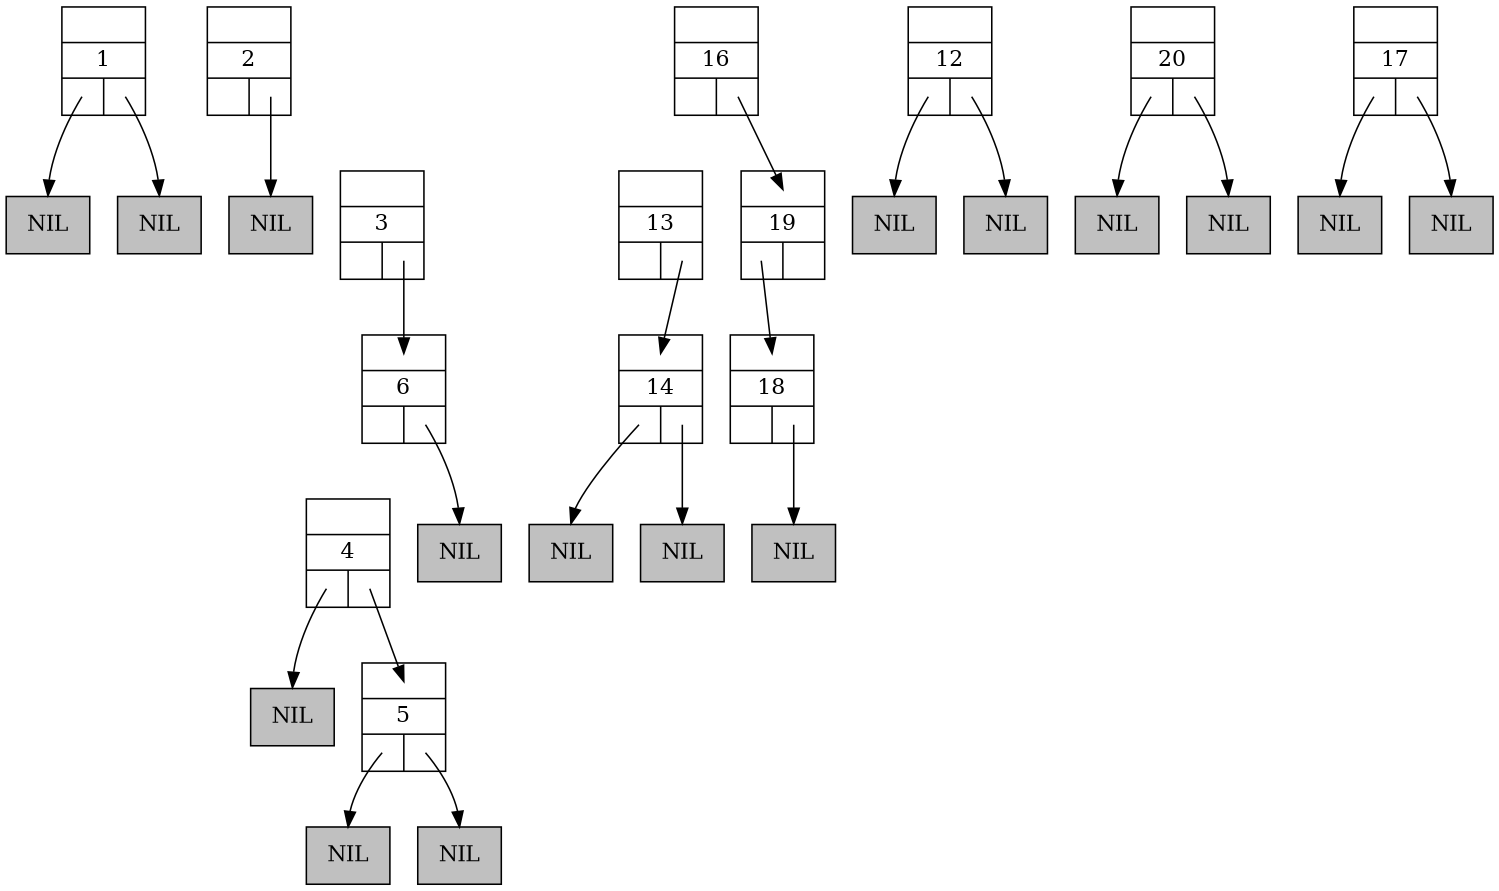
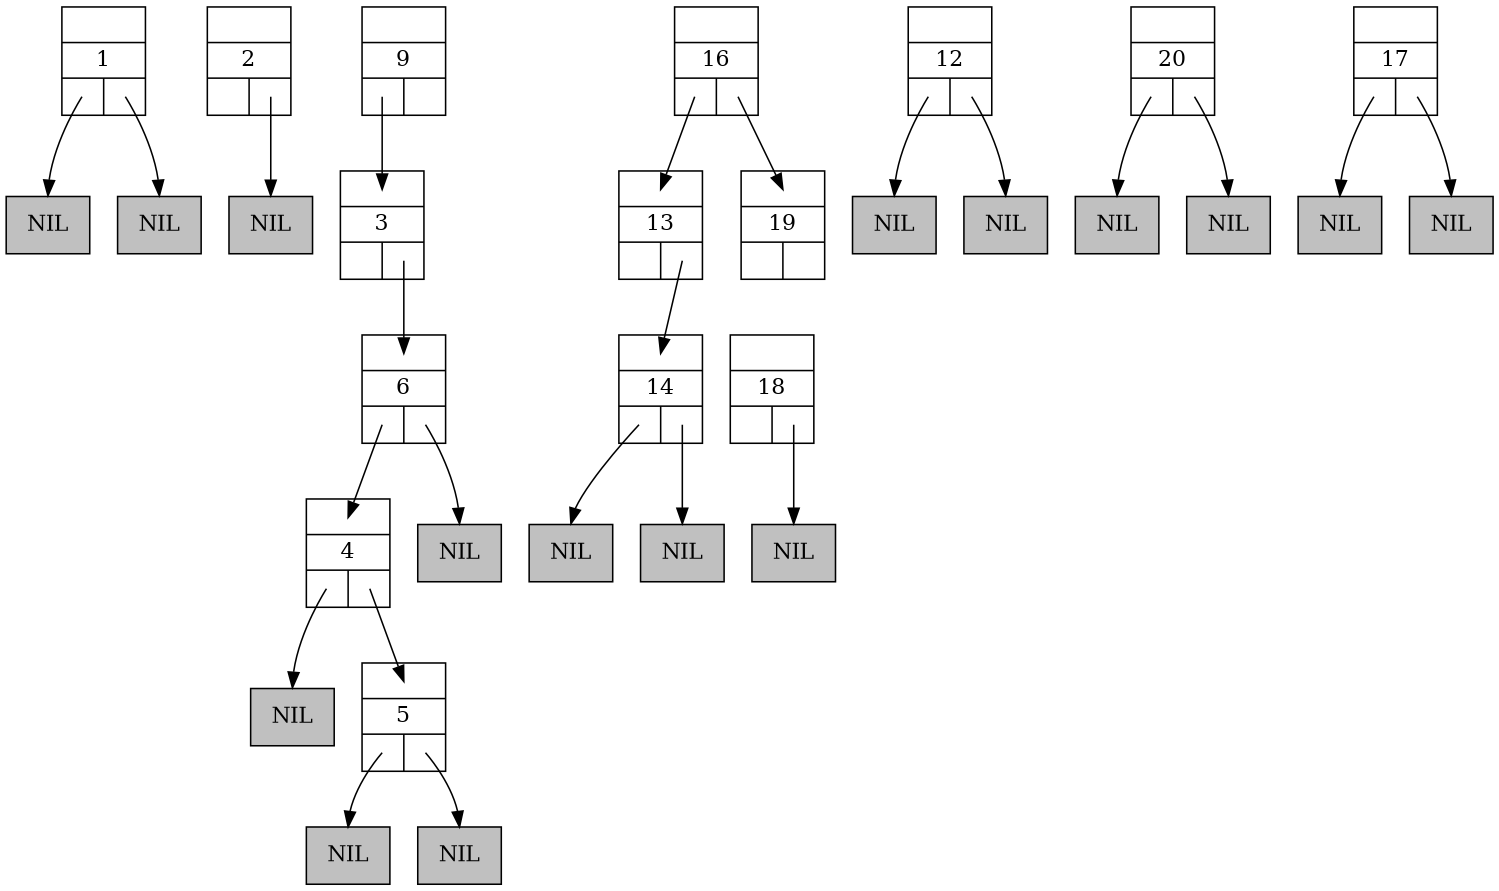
  digraph {
    ranksep=0.5
    node [shape=record fillcolor=grey style=filled]
    edge [headclip=false headport=n tailclip=false tailport="right:c"]
    n1 [label="{{<parent>}|1|{<left>|<right>}}" fillcolor="" style=""]
    n2 [label=NIL]
    n3 [label=NIL]
    n4 [label="{{<parent>}|2|{<left>|<right>}}" fillcolor="" style=""]
    n5 [label=NIL]
    n6 [label="{{<parent>}|3|{<left>|<right>}}" fillcolor="" style=""]
    n7 [label="{{<parent>}|6|{<left>|<right>}}" fillcolor="" style=""]
    n8 [label="{{<parent>}|4|{<left>|<right>}}" fillcolor="" style=""]
    n9 [label=NIL]
    n10 [label=NIL]
    n11 [label="{{<parent>}|5|{<left>|<right>}}" fillcolor="" style=""]
    n12 [label=NIL]
    n13 [label=NIL]
+   n14 [label="{{<parent>}|9|{<left>|<right>}}" fillcolor="" style=""]
    n15 [label="{{<parent>}|16|{<left>|<right>}}" fillcolor="" style=""]
    n16 [label="{{<parent>}|13|{<left>|<right>}}" fillcolor="" style=""]
    n17 [label="{{<parent>}|19|{<left>|<right>}}" fillcolor="" style=""]
    n18 [label="{{<parent>}|14|{<left>|<right>}}" fillcolor="" style=""]
    n19 [label="{{<parent>}|18|{<left>|<right>}}" fillcolor="" style=""]
    n20 [label="{{<parent>}|12|{<left>|<right>}}" fillcolor="" style=""]
    n21 [label=NIL]
    n22 [label=NIL]
    n23 [label=NIL]
    n24 [label=NIL]
    n25 [label=NIL]
    n26 [label="{{<parent>}|20|{<left>|<right>}}" fillcolor="" style=""]
    n27 [label=NIL]
    n28 [label=NIL]
    n29 [label="{{<parent>}|17|{<left>|<right>}}" fillcolor="" style=""]
    n30 [label=NIL]
    n31 [label=NIL]
    n1 -> n2 [tailport="left:c"]
    n1 -> n3
    n4 -> n5
    n6 -> n7 [headport="parent:c"]
+   n7 -> n8 [headport="parent:c" tailport="left:c"]
    n7 -> n9
    n8 -> n10 [tailport="left:c"]
    n8 -> n11 [headport="parent:c"]
    n11 -> n12 [tailport="left:c"]
    n11 -> n13
+   n14 -> n6 [headport="parent:c" tailport="left:c"]
+   n15 -> n16 [headport="parent:c" tailport="left:c"]
    n15 -> n17 [headport="parent:c"]
    n16 -> n18 [headport="parent:c"]
-   n17 -> n19 [headport="parent:c" tailport="left:c"]
    n18 -> n23 [tailport="left:c"]
    n18 -> n24
    n19 -> n25
    n20 -> n21 [tailport="left:c"]
    n20 -> n22
    n26 -> n27 [tailport="left:c"]
    n26 -> n28
    n29 -> n30 [tailport="left:c"]
    n29 -> n31
  }
